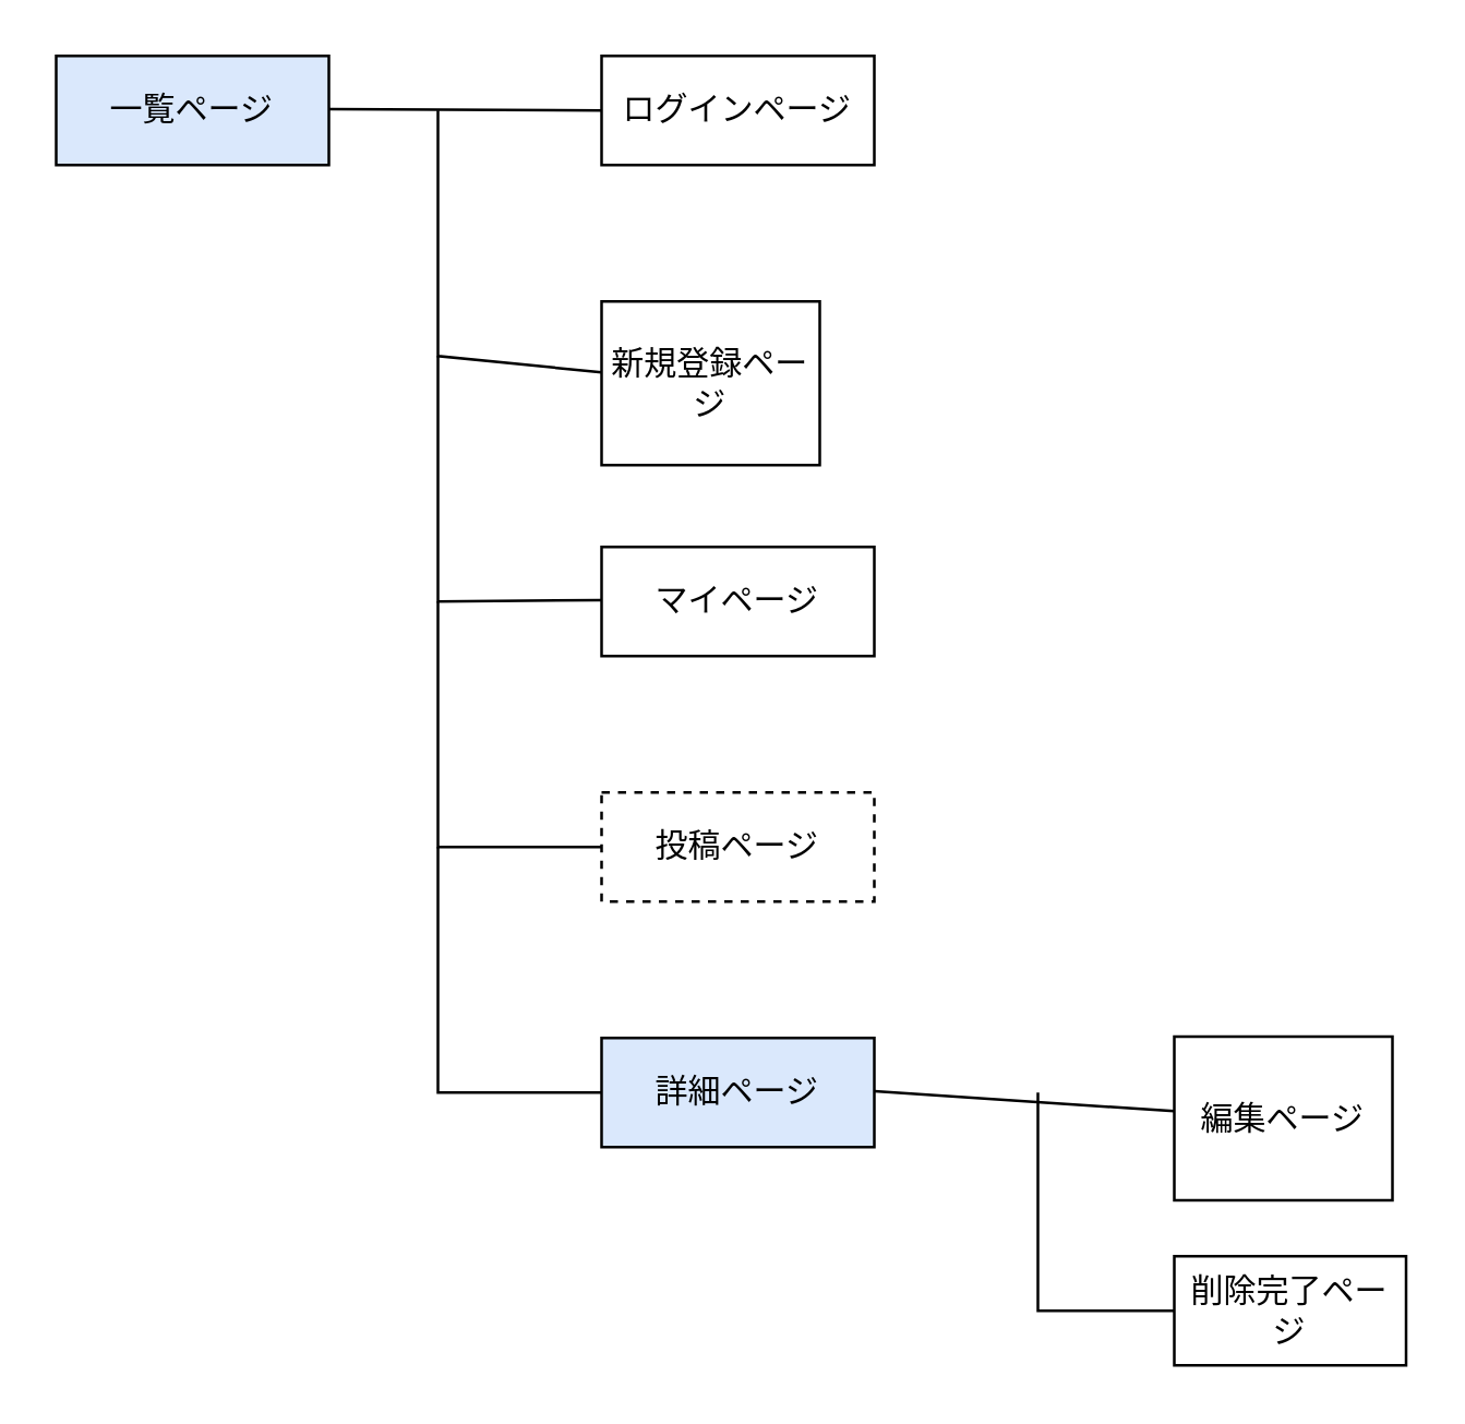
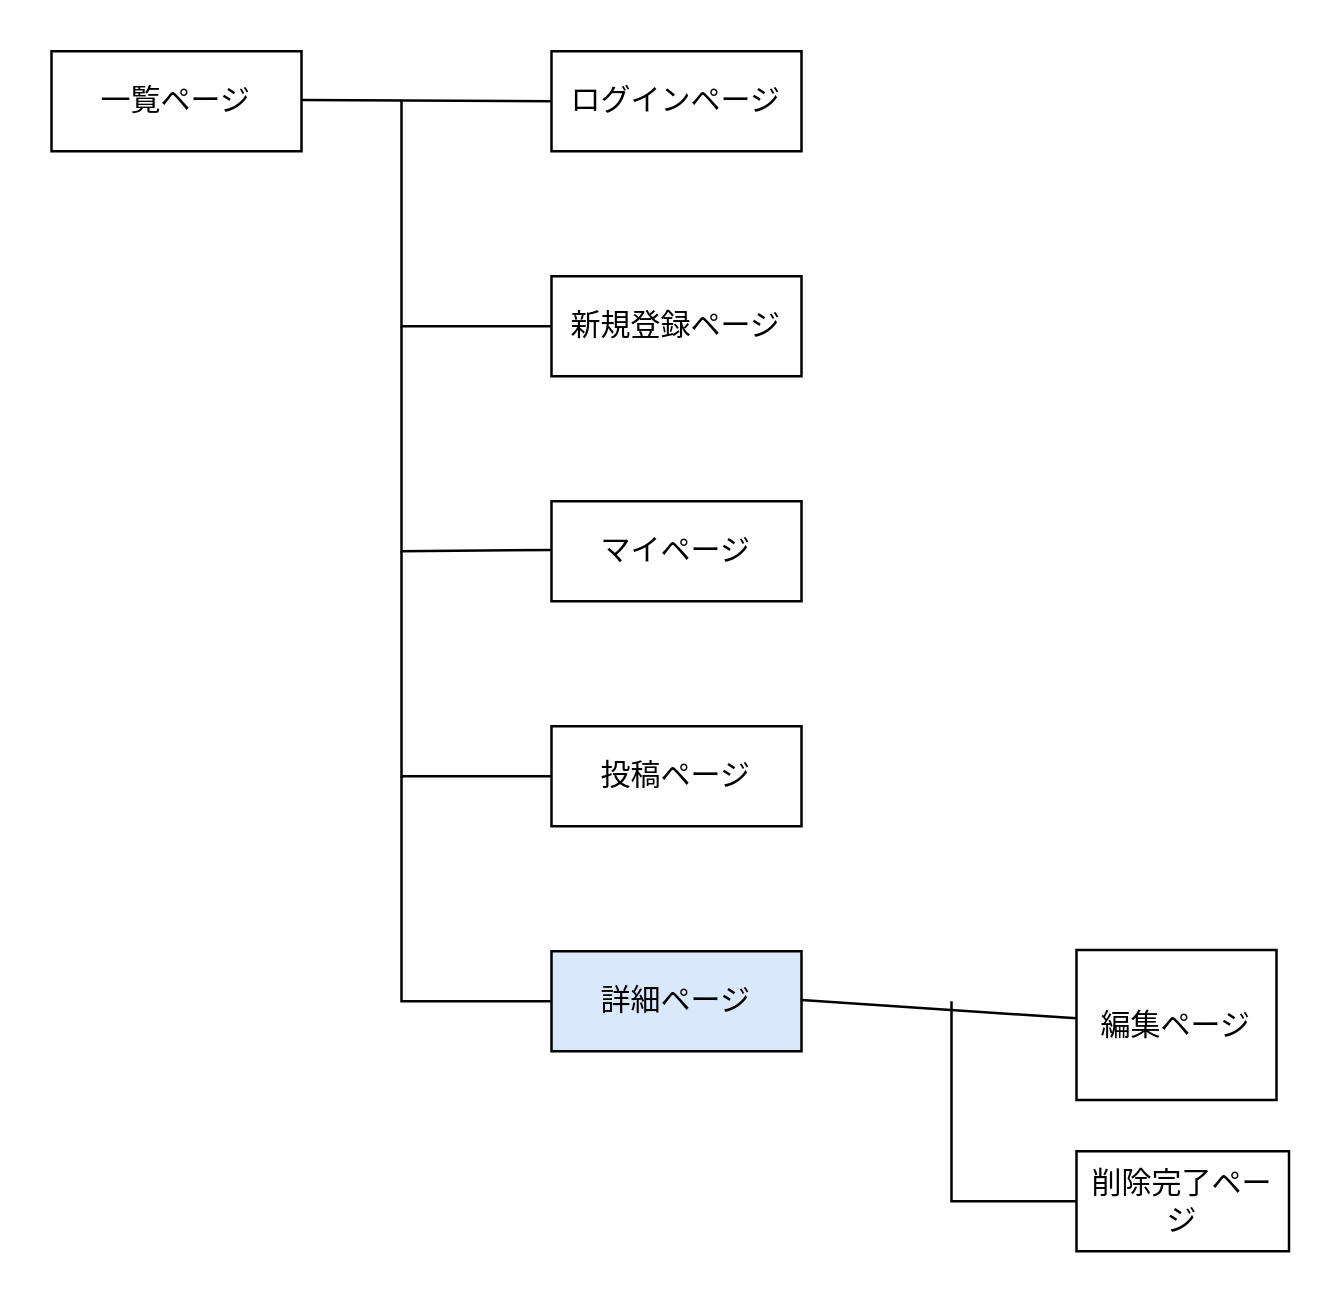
  <mxCell id="0" />
  <mxCell id="1" parent="0" />
- <mxCell id="2" value="一覧ページ" style="whiteSpace=wrap;html=1;align=center;fillColor=#dae8fc;" vertex="1" parent="1"><mxGeometry y="20" width="100" height="40" as="geometry" x="20" /></mxCell>
+ <mxCell id="2" value="一覧ページ" style="whiteSpace=wrap;html=1;align=center;" vertex="1" parent="1"><mxGeometry y="20" width="100" height="40" as="geometry" x="20" /></mxCell>
  <mxCell id="3" value="ログインページ" style="whiteSpace=wrap;html=1;align=center;" vertex="1" parent="1"><mxGeometry x="220" y="20" width="100" height="40" as="geometry" /></mxCell>
  <mxCell id="4" value="" style="endArrow=none;html=1;rounded=0;" edge="1" parent="1" target="5"><mxGeometry relative="1" as="geometry"><mxPoint x="160" y="40" as="sourcePoint" /><mxPoint x="160" y="220" as="targetPoint" /><Array as="points"><mxPoint x="160" y="130" /></Array></mxGeometry></mxCell>
- <mxCell id="5" value="新規登録ページ" style="whiteSpace=wrap;html=1;align=center;" vertex="1" parent="1"><mxGeometry x="220" y="110" width="80" height="60" as="geometry" /></mxCell>
+ <mxCell id="5" value="新規登録ページ" style="whiteSpace=wrap;html=1;align=center;" vertex="1" parent="1"><mxGeometry x="220" y="110" width="100" height="40" as="geometry" /></mxCell>
  <mxCell id="6" value="マイページ" style="whiteSpace=wrap;html=1;align=center;" vertex="1" parent="1"><mxGeometry x="220" y="200" width="100" height="40" as="geometry" /></mxCell>
  <mxCell id="7" value="" style="endArrow=none;html=1;rounded=0;" edge="1" parent="1"><mxGeometry relative="1" as="geometry"><mxPoint x="160" y="130" as="sourcePoint" /><mxPoint x="220" y="219.5" as="targetPoint" /><Array as="points"><mxPoint x="160" y="220" /></Array></mxGeometry></mxCell>
  <mxCell id="8" value="" style="endArrow=none;html=1;rounded=0;" edge="1" parent="1" target="9"><mxGeometry relative="1" as="geometry"><mxPoint x="160" y="220" as="sourcePoint" /><mxPoint x="200" y="310" as="targetPoint" /><Array as="points"><mxPoint x="160" y="310" /></Array></mxGeometry></mxCell>
- <mxCell id="9" value="投稿ページ" style="whiteSpace=wrap;html=1;align=center;dashed=1;" vertex="1" parent="1"><mxGeometry x="220" y="290" width="100" height="40" as="geometry" /></mxCell>
+ <mxCell id="9" value="投稿ページ" style="whiteSpace=wrap;html=1;align=center;" vertex="1" parent="1"><mxGeometry x="220" y="290" width="100" height="40" as="geometry" /></mxCell>
  <mxCell id="10" value="" style="endArrow=none;html=1;rounded=0;" edge="1" parent="1" target="11"><mxGeometry relative="1" as="geometry"><mxPoint x="160" y="310" as="sourcePoint" /><mxPoint x="200" y="400" as="targetPoint" /><Array as="points"><mxPoint x="160" y="400" /></Array></mxGeometry></mxCell>
  <mxCell id="11" value="詳細ページ" style="whiteSpace=wrap;html=1;align=center;fillColor=#dae8fc;" vertex="1" parent="1"><mxGeometry x="220" y="380" width="100" height="40" as="geometry" /></mxCell>
  <mxCell id="12" value="" style="endArrow=none;html=1;rounded=0;" edge="1" parent="1" target="13"><mxGeometry relative="1" as="geometry"><mxPoint x="320" y="399.5" as="sourcePoint" /><mxPoint x="480" y="399.5" as="targetPoint" /></mxGeometry></mxCell>
  <mxCell id="13" value="編集ページ" style="whiteSpace=wrap;html=1;align=center;" vertex="1" parent="1"><mxGeometry x="430" y="379.5" width="80" height="60" as="geometry" /></mxCell>
  <mxCell id="14" value="" style="endArrow=none;html=1;rounded=0;" edge="1" parent="1" target="15"><mxGeometry relative="1" as="geometry"><mxPoint x="380" y="400" as="sourcePoint" /><mxPoint x="410" y="480" as="targetPoint" /><Array as="points"><mxPoint x="380" y="480" /></Array></mxGeometry></mxCell>
  <mxCell id="15" value="削除完了ページ" style="whiteSpace=wrap;html=1;align=center;" vertex="1" parent="1"><mxGeometry x="430" y="460" width="85" height="40" as="geometry" /></mxCell>
  <mxCell id="16" value="" style="endArrow=none;html=1;rounded=0;" edge="1" parent="1"><mxGeometry relative="1" as="geometry"><mxPoint x="120" y="39.5" as="sourcePoint" /><mxPoint x="220" y="40" as="targetPoint" /></mxGeometry></mxCell>
